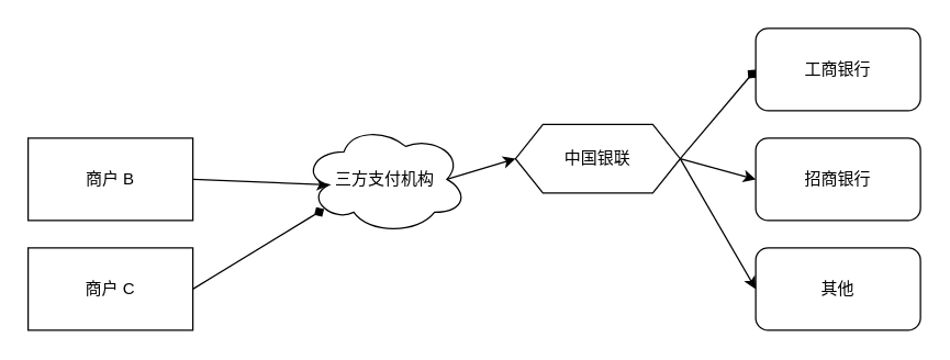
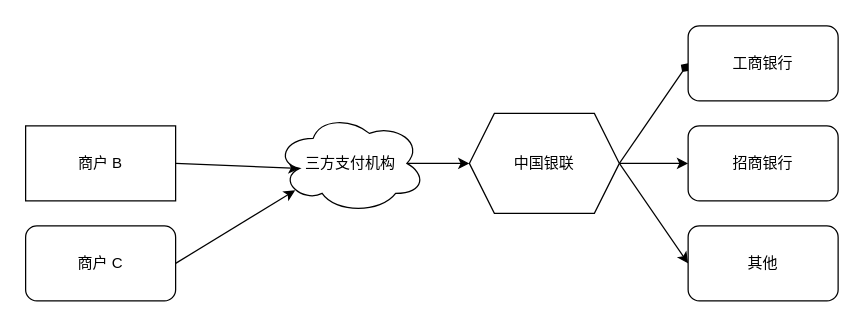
  <mxCell id="0" />
  <mxCell id="1" parent="0" />
  <mxCell id="2" style="edgeStyle=none;rounded=0;orthogonalLoop=1;jettySize=auto;html=1;exitX=1;exitY=0.5;exitDx=0;exitDy=0;entryX=0.16;entryY=0.55;entryDx=0;entryDy=0;entryPerimeter=0;" edge="1" parent="1" source="3" target="7"><mxGeometry relative="1" as="geometry" /></mxCell>
  <mxCell id="3" value="商户 B" style="rounded=0;whiteSpace=wrap;html=1;" vertex="1" parent="1"><mxGeometry x="20" y="100" width="120" height="60" as="geometry" /></mxCell>
- <mxCell id="4" style="edgeStyle=none;rounded=0;orthogonalLoop=1;jettySize=auto;html=1;exitX=1;exitY=0.5;exitDx=0;exitDy=0;entryX=0.13;entryY=0.77;entryDx=0;entryDy=0;entryPerimeter=0;endArrow=diamond;" edge="1" parent="1" source="5" target="7"><mxGeometry relative="1" as="geometry" /></mxCell>
- <mxCell id="5" value="商户 C" style="rounded=0;whiteSpace=wrap;html=1;" vertex="1" parent="1"><mxGeometry x="20" y="180" width="120" height="60" as="geometry" /></mxCell>
+ <mxCell id="4" style="edgeStyle=none;rounded=0;orthogonalLoop=1;jettySize=auto;html=1;exitX=1;exitY=0.5;exitDx=0;exitDy=0;entryX=0.13;entryY=0.77;entryDx=0;entryDy=0;entryPerimeter=0;" edge="1" parent="1" source="5" target="7"><mxGeometry relative="1" as="geometry" /></mxCell>
+ <mxCell id="5" value="商户 C" style="whiteSpace=wrap;html=1;rounded=1;" vertex="1" parent="1"><mxGeometry x="20" y="180" width="120" height="60" as="geometry" /></mxCell>
  <mxCell id="6" style="edgeStyle=none;rounded=0;orthogonalLoop=1;jettySize=auto;html=1;exitX=0.875;exitY=0.5;exitDx=0;exitDy=0;exitPerimeter=0;entryX=0;entryY=0.5;entryDx=0;entryDy=0;" edge="1" parent="1" source="7" target="11"><mxGeometry relative="1" as="geometry" /></mxCell>
  <mxCell id="7" value="三方支付机构" style="ellipse;shape=cloud;whiteSpace=wrap;html=1;" vertex="1" parent="1"><mxGeometry x="220" y="90" width="120" height="80" as="geometry" /></mxCell>
  <mxCell id="8" style="edgeStyle=none;rounded=0;orthogonalLoop=1;jettySize=auto;html=1;exitX=1;exitY=0.5;exitDx=0;exitDy=0;entryX=0;entryY=0.5;entryDx=0;entryDy=0;endArrow=diamond;" edge="1" parent="1" source="11" target="12"><mxGeometry relative="1" as="geometry" /></mxCell>
  <mxCell id="9" style="edgeStyle=none;rounded=0;orthogonalLoop=1;jettySize=auto;html=1;exitX=1;exitY=0.5;exitDx=0;exitDy=0;entryX=0;entryY=0.5;entryDx=0;entryDy=0;" edge="1" parent="1" source="11" target="13"><mxGeometry relative="1" as="geometry" /></mxCell>
  <mxCell id="10" style="edgeStyle=none;rounded=0;orthogonalLoop=1;jettySize=auto;html=1;exitX=1;exitY=0.5;exitDx=0;exitDy=0;entryX=0;entryY=0.5;entryDx=0;entryDy=0;" edge="1" parent="1" source="11" target="14"><mxGeometry relative="1" as="geometry" /></mxCell>
- <mxCell id="11" value="中国银联" style="shape=hexagon;perimeter=hexagonPerimeter2;whiteSpace=wrap;html=1;fixedSize=1;" vertex="1" parent="1"><mxGeometry x="375" y="90" width="120" height="50" as="geometry" /></mxCell>
+ <mxCell id="11" value="中国银联" style="shape=hexagon;perimeter=hexagonPerimeter2;whiteSpace=wrap;html=1;fixedSize=1;" vertex="1" parent="1"><mxGeometry x="375" y="90" width="120" height="80" as="geometry" /></mxCell>
  <mxCell id="12" value="工商银行" style="rounded=1;whiteSpace=wrap;html=1;" vertex="1" parent="1"><mxGeometry x="550" y="20" width="120" height="60" as="geometry" /></mxCell>
  <mxCell id="13" value="招商银行" style="rounded=1;whiteSpace=wrap;html=1;" vertex="1" parent="1"><mxGeometry x="550" y="100" width="120" height="60" as="geometry" /></mxCell>
  <mxCell id="14" value="其他" style="rounded=1;whiteSpace=wrap;html=1;" vertex="1" parent="1"><mxGeometry x="550" y="180" width="120" height="60" as="geometry" /></mxCell>
